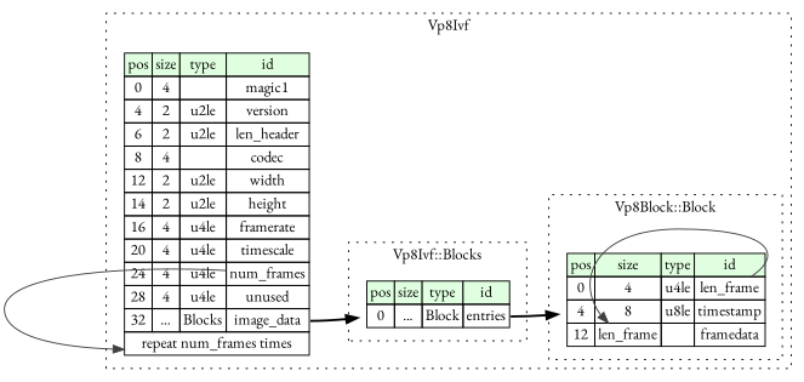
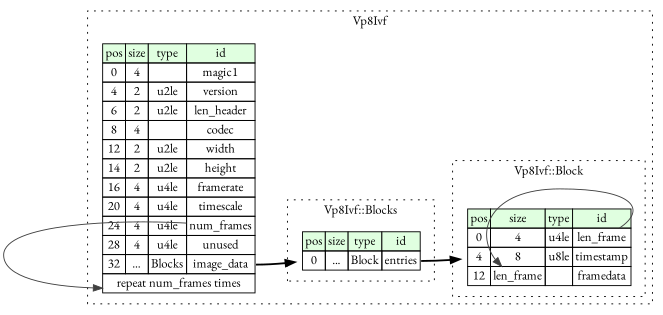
  digraph {
    rankdir=LR
    fontname="EB Garamond"
    node [shape=plaintext fontname="EB Garamond"]
    edge [fontname="EB Garamond"]
    n1 [label=<<TABLE BORDER="0" CELLBORDER="1" CELLSPACING="0"> 				<TR><TD BGCOLOR="#E0FFE0">pos</TD><TD BGCOLOR="#E0FFE0">size</TD><TD BGCOLOR="#E0FFE0">type</TD><TD BGCOLOR="#E0FFE0">id</TD></TR> 				<TR><TD PORT="entries_pos">0</TD><TD PORT="entries_size">...</TD><TD>Block</TD><TD PORT="entries_type">entries</TD></TR> 			</TABLE>>]
    n2 [label=<<TABLE BORDER="0" CELLBORDER="1" CELLSPACING="0"> 				<TR><TD BGCOLOR="#E0FFE0">pos</TD><TD BGCOLOR="#E0FFE0">size</TD><TD BGCOLOR="#E0FFE0">type</TD><TD BGCOLOR="#E0FFE0">id</TD></TR> 				<TR><TD PORT="len_frame_pos">0</TD><TD PORT="len_frame_size">4</TD><TD>u4le</TD><TD PORT="len_frame_type">len_frame</TD></TR> 				<TR><TD PORT="timestamp_pos">4</TD><TD PORT="timestamp_size">8</TD><TD>u8le</TD><TD PORT="timestamp_type">timestamp</TD></TR> 				<TR><TD PORT="framedata_pos">12</TD><TD PORT="framedata_size">len_frame</TD><TD></TD><TD PORT="framedata_type">framedata</TD></TR> 			</TABLE>>]
    n3 [label=<<TABLE BORDER="0" CELLBORDER="1" CELLSPACING="0"> 			<TR><TD BGCOLOR="#E0FFE0">pos</TD><TD BGCOLOR="#E0FFE0">size</TD><TD BGCOLOR="#E0FFE0">type</TD><TD BGCOLOR="#E0FFE0">id</TD></TR> 			<TR><TD PORT="magic1_pos">0</TD><TD PORT="magic1_size">4</TD><TD></TD><TD PORT="magic1_type">magic1</TD></TR> 			<TR><TD PORT="version_pos">4</TD><TD PORT="version_size">2</TD><TD>u2le</TD><TD PORT="version_type">version</TD></TR> 			<TR><TD PORT="len_header_pos">6</TD><TD PORT="len_header_size">2</TD><TD>u2le</TD><TD PORT="len_header_type">len_header</TD></TR> 			<TR><TD PORT="codec_pos">8</TD><TD PORT="codec_size">4</TD><TD></TD><TD PORT="codec_type">codec</TD></TR> 			<TR><TD PORT="width_pos">12</TD><TD PORT="width_size">2</TD><TD>u2le</TD><TD PORT="width_type">width</TD></TR> 			<TR><TD PORT="height_pos">14</TD><TD PORT="height_size">2</TD><TD>u2le</TD><TD PORT="height_type">height</TD></TR> 			<TR><TD PORT="framerate_pos">16</TD><TD PORT="framerate_size">4</TD><TD>u4le</TD><TD PORT="framerate_type">framerate</TD></TR> 			<TR><TD PORT="timescale_pos">20</TD><TD PORT="timescale_size">4</TD><TD>u4le</TD><TD PORT="timescale_type">timescale</TD></TR> 			<TR><TD PORT="num_frames_pos">24</TD><TD PORT="num_frames_size">4</TD><TD>u4le</TD><TD PORT="num_frames_type">num_frames</TD></TR> 			<TR><TD PORT="unused_pos">28</TD><TD PORT="unused_size">4</TD><TD>u4le</TD><TD PORT="unused_type">unused</TD></TR> 			<TR><TD PORT="image_data_pos">32</TD><TD PORT="image_data_size">...</TD><TD>Blocks</TD><TD PORT="image_data_type">image_data</TD></TR> 			<TR><TD COLSPAN="4" PORT="image_data__repeat">repeat num_frames times</TD></TR> 		</TABLE>>]
    subgraph cluster_1 {
      label=Vp8Ivf
      style=dotted
      n3
      subgraph cluster_2 {
        label="Vp8Ivf::Blocks"
        style=dotted
        n1
      }
      subgraph cluster_3 {
-       label="Vp8Block::Block"
+       label="Vp8Ivf::Block"
        style=dotted
        n2
      }
    }
    n1 -> n2 [style=bold tailport=entries_type]
    n2 -> n2 [color="#404040" headport=framedata_size tailport=len_frame_type]
    n3 -> n1 [style=bold tailport=image_data_type]
    n3 -> n3 [color="#404040" headport=image_data__repeat tailport=num_frames_type]
  }
